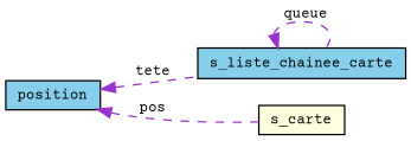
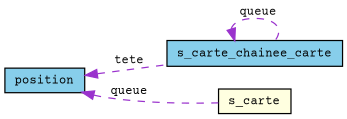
  digraph {
    fontname="Courier Prime"
    rankdir=LR
    node [color=black fillcolor=skyblue fontname="Courier Prime" fontsize=10 shape=record style=filled]
    edge [color=darkorchid3 dir=back fontname="Courier Prime" fontsize=10 labelfontname=Helvetica labelfontsize=10 style=dashed]
-   n1 [fontcolor=black height=0.2 label=s_liste_chainee_carte width=0.4]
+   n1 [fontcolor=black height=0.2 label=s_carte_chainee_carte width=0.4]
    n2 [fillcolor=lightyellow height=0.2 label=s_carte width=0.4]
    n3 [height=0.2 label=position width=0.4]
    n1 -> n1 [label=" queue"]
    n3 -> n1 [label=" tete"]
-   n3 -> n2 [label=" pos"]
+   n3 -> n2 [label=" queue"]
  }
